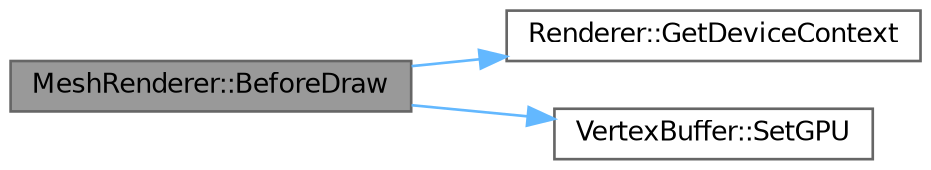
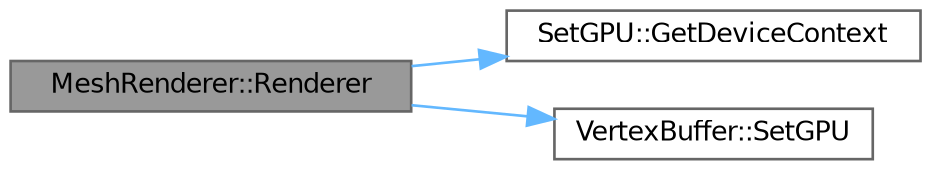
  digraph {
    rankdir=LR
    node [color=grey40 fillcolor=white fontname=Helvetica fontsize=10 shape=box style=filled]
    edge [color=steelblue1 fontname=Helvetica fontsize=10 labelfontname=Helvetica labelfontsize=10 style=solid]
-   n1 [color=gray40 fillcolor=grey60 fontcolor=black height=0.2 label="MeshRenderer::BeforeDraw" width=0.4]
-   n2 [height=0.2 label="Renderer::GetDeviceContext" width=0.4]
+   n1 [color=gray40 fillcolor=grey60 fontcolor=black height=0.2 label="MeshRenderer::Renderer" width=0.4]
+   n2 [height=0.2 label="SetGPU::GetDeviceContext" width=0.4]
    n3 [height=0.2 label="VertexBuffer::SetGPU" width=0.4]
    n1 -> n2
    n1 -> n3
  }
